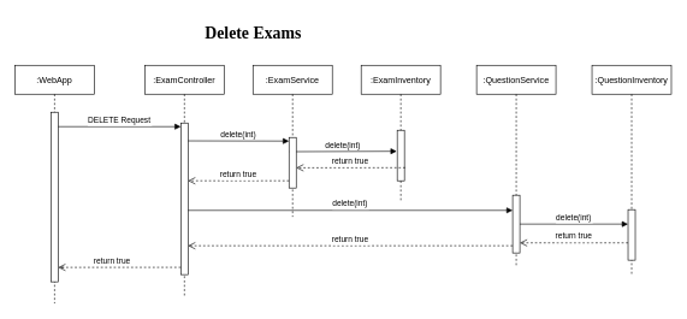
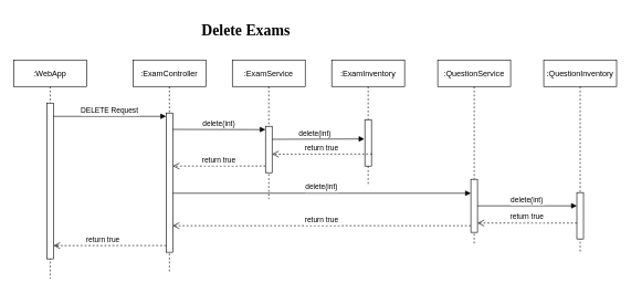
  <mxCell id="0" />
  <mxCell id="1" parent="0" />
  <mxCell id="2" value=":WebApp" style="shape=umlLifeline;perimeter=lifelinePerimeter;container=1;collapsible=0;recursiveResize=0;rounded=0;shadow=0;strokeWidth=1;" parent="1" vertex="1"><mxGeometry x="20" y="90" width="110" height="330" as="geometry" /></mxCell>
  <mxCell id="3" value="" style="points=[];perimeter=orthogonalPerimeter;rounded=0;shadow=0;strokeWidth=1;" parent="2" vertex="1"><mxGeometry x="50" y="65" width="10" height="235" as="geometry" /></mxCell>
  <mxCell id="4" value=":ExamController" style="shape=umlLifeline;perimeter=lifelinePerimeter;container=1;collapsible=0;recursiveResize=0;rounded=0;shadow=0;strokeWidth=1;" parent="1" vertex="1"><mxGeometry x="200" y="90" width="110" height="320" as="geometry" /></mxCell>
  <mxCell id="5" value="" style="points=[];perimeter=orthogonalPerimeter;rounded=0;shadow=0;strokeWidth=1;" parent="4" vertex="1"><mxGeometry x="50" y="80" width="10" height="210" as="geometry" /></mxCell>
  <mxCell id="6" value="DELETE Request" style="verticalAlign=bottom;endArrow=block;entryX=0;entryY=0;shadow=0;strokeWidth=1;" parent="1" edge="1"><mxGeometry relative="1" as="geometry"><mxPoint x="80" y="175" as="sourcePoint" /><mxPoint x="250" y="175" as="targetPoint" /></mxGeometry></mxCell>
- <mxCell id="7" value="&lt;h1&gt;&lt;font face=&quot;Tahoma&quot;&gt;&lt;span style=&quot;font-size: 23px&quot;&gt;Delete Exams&lt;/span&gt;&lt;/font&gt;&lt;/h1&gt;" style="text;html=1;align=center;verticalAlign=middle;resizable=0;points=[];autosize=1;" parent="1" vertex="1"><mxGeometry x="265" y="20" width="170" height="50" as="geometry" /></mxCell>
+ <mxCell id="7" value="&lt;h1&gt;&lt;font face=&quot;Tahoma&quot;&gt;&lt;span style=&quot;font-size: 23px&quot;&gt;Delete Exams&lt;/span&gt;&lt;/font&gt;&lt;/h1&gt;" style="text;html=1;align=center;verticalAlign=middle;resizable=0;points=[];autosize=1;" parent="1" vertex="1"><mxGeometry x="285" y="20" width="170" height="50" as="geometry" /></mxCell>
  <mxCell id="8" value=":ExamInventory" style="shape=umlLifeline;perimeter=lifelinePerimeter;container=1;collapsible=0;recursiveResize=0;rounded=0;shadow=0;strokeWidth=1;" parent="1" vertex="1"><mxGeometry x="500" y="90" width="110" height="190" as="geometry" /></mxCell>
  <mxCell id="9" value="" style="points=[];perimeter=orthogonalPerimeter;rounded=0;shadow=0;strokeWidth=1;" parent="8" vertex="1"><mxGeometry x="50" y="90" width="10" height="70" as="geometry" /></mxCell>
  <mxCell id="10" value="delete(int)" style="verticalAlign=bottom;endArrow=block;shadow=0;strokeWidth=1;entryX=-0.071;entryY=0.416;entryDx=0;entryDy=0;entryPerimeter=0;" parent="8" target="9" edge="1"><mxGeometry relative="1" as="geometry"><mxPoint x="-100" y="119.71" as="sourcePoint" /><mxPoint x="55" y="120" as="targetPoint" /></mxGeometry></mxCell>
  <mxCell id="11" value=":ExamService" style="shape=umlLifeline;perimeter=lifelinePerimeter;container=1;collapsible=0;recursiveResize=0;rounded=0;shadow=0;strokeWidth=1;" parent="1" vertex="1"><mxGeometry x="350" y="90" width="110" height="210" as="geometry" /></mxCell>
  <mxCell id="12" value="" style="points=[];perimeter=orthogonalPerimeter;rounded=0;shadow=0;strokeWidth=1;" parent="11" vertex="1"><mxGeometry x="50" y="100" width="10" height="70" as="geometry" /></mxCell>
  <mxCell id="13" value="delete(int)" style="verticalAlign=bottom;endArrow=block;shadow=0;strokeWidth=1;" parent="11" edge="1"><mxGeometry relative="1" as="geometry"><mxPoint x="-90" y="104.71" as="sourcePoint" /><mxPoint x="50" y="105" as="targetPoint" /></mxGeometry></mxCell>
  <mxCell id="14" value="return true" style="verticalAlign=bottom;endArrow=open;dashed=1;endSize=8;shadow=0;strokeWidth=1;exitX=0.1;exitY=0.654;exitDx=0;exitDy=0;exitPerimeter=0;" parent="11" edge="1"><mxGeometry relative="1" as="geometry"><mxPoint x="-90" y="160" as="targetPoint" /><mxPoint x="50" y="160" as="sourcePoint" /></mxGeometry></mxCell>
  <mxCell id="15" value="delete(int)" style="verticalAlign=bottom;endArrow=block;shadow=0;strokeWidth=1;" parent="11" target="20" edge="1"><mxGeometry relative="1" as="geometry"><mxPoint x="-90" y="201.0" as="sourcePoint" /><mxPoint x="290" y="201" as="targetPoint" /></mxGeometry></mxCell>
  <mxCell id="16" value="return true" style="verticalAlign=bottom;endArrow=open;dashed=1;endSize=8;shadow=0;strokeWidth=1;exitX=0.1;exitY=0.654;exitDx=0;exitDy=0;exitPerimeter=0;" parent="1" edge="1"><mxGeometry relative="1" as="geometry"><mxPoint x="410" y="232" as="targetPoint" /><mxPoint x="561" y="231.86" as="sourcePoint" /></mxGeometry></mxCell>
  <mxCell id="17" value=":QuestionInventory" style="shape=umlLifeline;perimeter=lifelinePerimeter;container=1;collapsible=0;recursiveResize=0;rounded=0;shadow=0;strokeWidth=1;" parent="1" vertex="1"><mxGeometry x="820" y="90" width="110" height="290" as="geometry" /></mxCell>
  <mxCell id="18" value="" style="points=[];perimeter=orthogonalPerimeter;rounded=0;shadow=0;strokeWidth=1;" parent="17" vertex="1"><mxGeometry x="50" y="200" width="10" height="70" as="geometry" /></mxCell>
  <mxCell id="19" value=":QuestionService" style="shape=umlLifeline;perimeter=lifelinePerimeter;container=1;collapsible=0;recursiveResize=0;rounded=0;shadow=0;strokeWidth=1;" parent="1" vertex="1"><mxGeometry x="660" y="90" width="110" height="280" as="geometry" /></mxCell>
  <mxCell id="20" value="" style="points=[];perimeter=orthogonalPerimeter;rounded=0;shadow=0;strokeWidth=1;" parent="19" vertex="1"><mxGeometry x="50" y="180" width="10" height="80" as="geometry" /></mxCell>
  <mxCell id="21" value="return true" style="verticalAlign=bottom;endArrow=open;dashed=1;endSize=8;shadow=0;strokeWidth=1;" parent="1" edge="1"><mxGeometry relative="1" as="geometry"><mxPoint x="720" y="336" as="targetPoint" /><mxPoint x="870" y="336" as="sourcePoint" /></mxGeometry></mxCell>
  <mxCell id="22" value="delete(int)" style="verticalAlign=bottom;endArrow=block;shadow=0;strokeWidth=1;entryX=0;entryY=0.286;entryDx=0;entryDy=0;entryPerimeter=0;" parent="1" target="18" edge="1"><mxGeometry relative="1" as="geometry"><mxPoint x="720" y="310" as="sourcePoint" /><mxPoint x="860" y="310" as="targetPoint" /></mxGeometry></mxCell>
  <mxCell id="23" value="return true" style="verticalAlign=bottom;endArrow=open;dashed=1;endSize=8;shadow=0;strokeWidth=1;" parent="1" edge="1"><mxGeometry relative="1" as="geometry"><mxPoint x="260" y="340" as="targetPoint" /><mxPoint x="710" y="340" as="sourcePoint" /></mxGeometry></mxCell>
  <mxCell id="24" value="return true" style="verticalAlign=bottom;endArrow=open;dashed=1;endSize=8;shadow=0;strokeWidth=1;exitX=0;exitY=0.952;exitDx=0;exitDy=0;exitPerimeter=0;" parent="1" source="5" edge="1"><mxGeometry relative="1" as="geometry"><mxPoint x="80" y="370" as="targetPoint" /><mxPoint x="245" y="370" as="sourcePoint" /><Array as="points"><mxPoint x="80" y="370" /><mxPoint x="90" y="370" /></Array></mxGeometry></mxCell>
